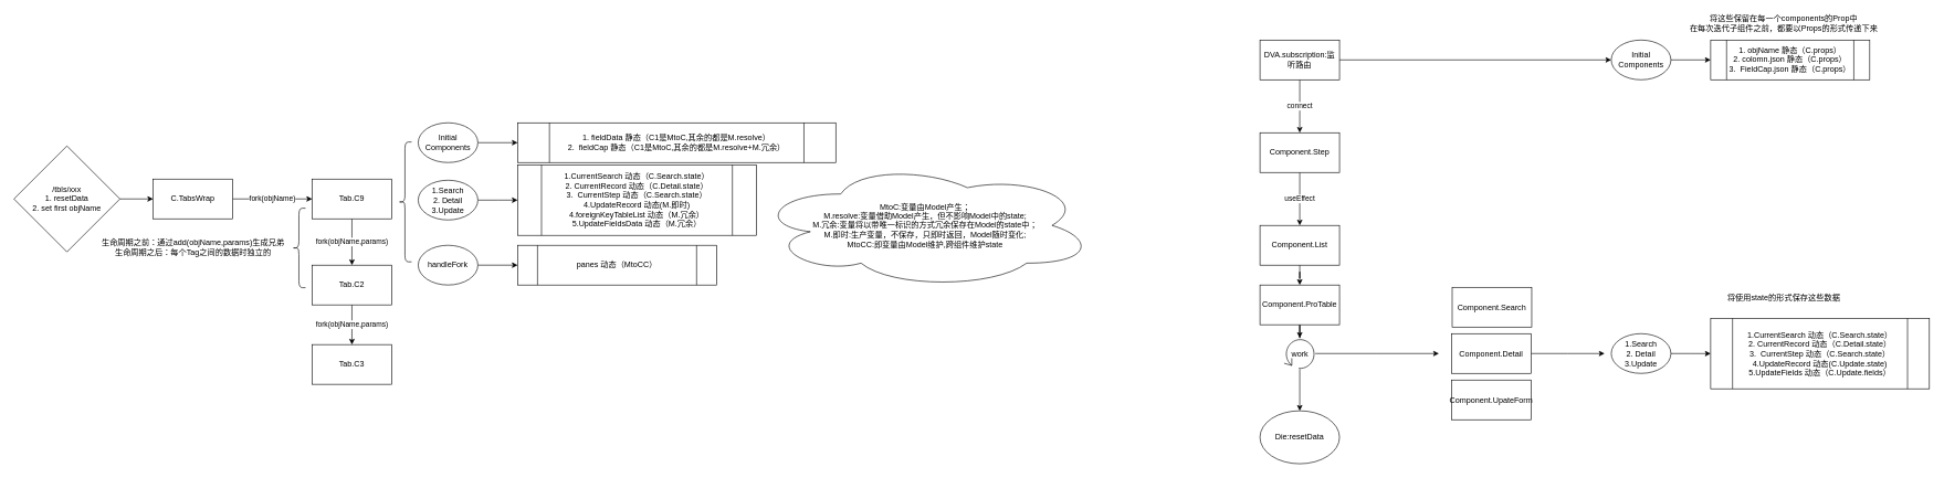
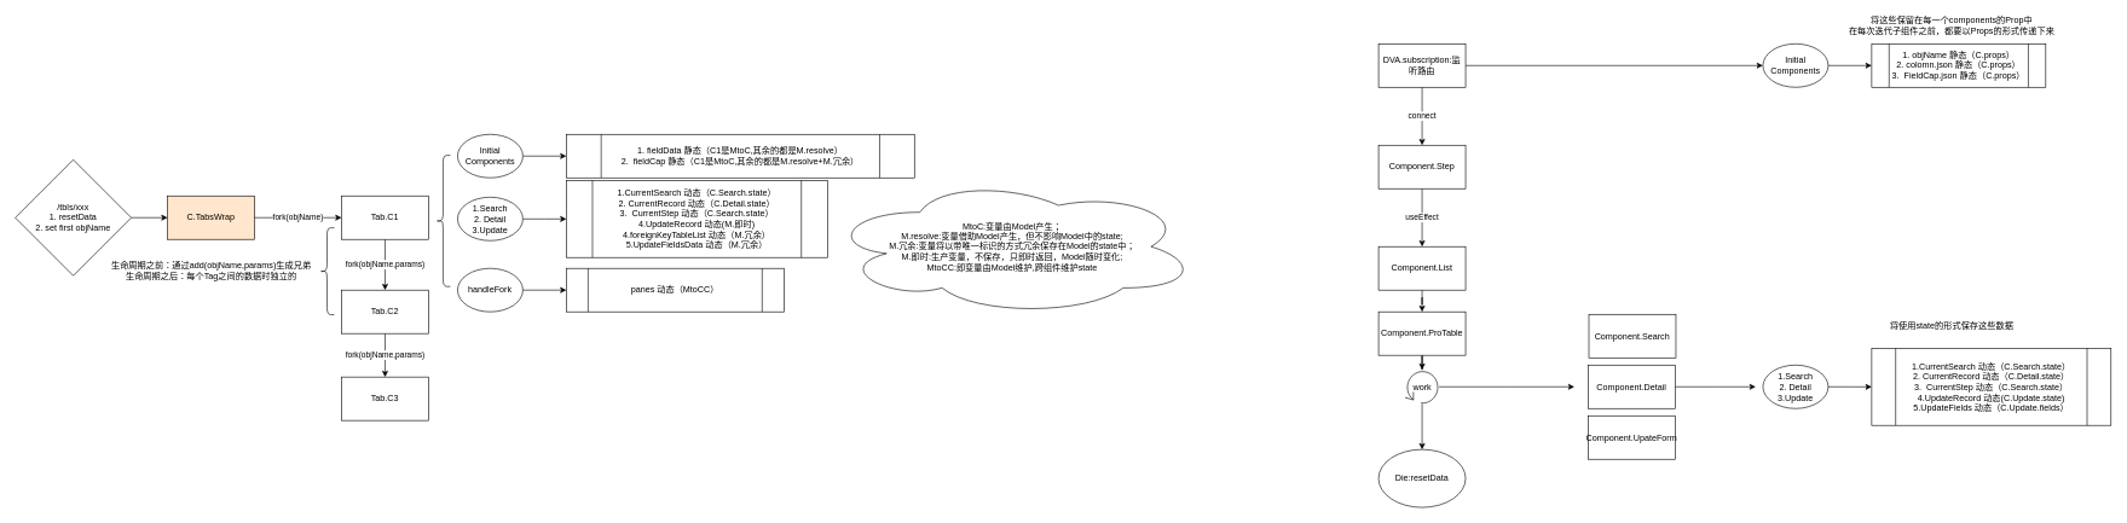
  <mxCell id="0" />
  <mxCell id="1" parent="0" />
  <mxCell id="2" value="1. objName 静态（C.props）&lt;br&gt;2. colomn.json 静态（C.props）&lt;br&gt;3.&amp;nbsp; FieldCap.json 静态（C.props）" style="shape=process;whiteSpace=wrap;html=1;backgroundOutline=1;" parent="1" vertex="1"><mxGeometry x="2580" y="60" width="240" height="60" as="geometry" /></mxCell>
  <mxCell id="3" style="edgeStyle=orthogonalEdgeStyle;rounded=0;orthogonalLoop=1;jettySize=auto;html=1;entryX=0;entryY=0.5;entryDx=0;entryDy=0;" parent="1" source="4" target="2" edge="1"><mxGeometry relative="1" as="geometry" /></mxCell>
  <mxCell id="4" value="Initial Components" style="ellipse;whiteSpace=wrap;html=1;" parent="1" vertex="1"><mxGeometry x="2430" y="60" width="90" height="60" as="geometry" /></mxCell>
  <mxCell id="5" value="connect" style="edgeStyle=orthogonalEdgeStyle;rounded=0;orthogonalLoop=1;jettySize=auto;html=1;" parent="1" source="7" target="9" edge="1"><mxGeometry relative="1" as="geometry"><Array as="points"><mxPoint x="1960" y="160" /><mxPoint x="1960" y="160" /></Array></mxGeometry></mxCell>
  <mxCell id="6" style="edgeStyle=orthogonalEdgeStyle;rounded=0;orthogonalLoop=1;jettySize=auto;html=1;entryX=0;entryY=0.5;entryDx=0;entryDy=0;" parent="1" source="7" target="4" edge="1"><mxGeometry relative="1" as="geometry" /></mxCell>
  <mxCell id="7" value="DVA.subscription:监听路由" style="rounded=0;whiteSpace=wrap;html=1;" parent="1" vertex="1"><mxGeometry x="1900" y="60" width="120" height="60" as="geometry" /></mxCell>
  <mxCell id="8" value="useEffect" style="edgeStyle=orthogonalEdgeStyle;rounded=0;orthogonalLoop=1;jettySize=auto;html=1;" parent="1" source="9" target="11" edge="1"><mxGeometry relative="1" as="geometry" /></mxCell>
  <mxCell id="9" value="Component.Step" style="rounded=0;whiteSpace=wrap;html=1;" parent="1" vertex="1"><mxGeometry x="1900" y="200" width="120" height="60" as="geometry" /></mxCell>
  <mxCell id="10" value="" style="edgeStyle=orthogonalEdgeStyle;rounded=0;orthogonalLoop=1;jettySize=auto;html=1;" parent="1" source="11" target="13" edge="1"><mxGeometry relative="1" as="geometry" /></mxCell>
  <mxCell id="11" value="Component.List" style="rounded=0;whiteSpace=wrap;html=1;" parent="1" vertex="1"><mxGeometry x="1900" y="340" width="120" height="60" as="geometry" /></mxCell>
  <mxCell id="12" value="" style="edgeStyle=orthogonalEdgeStyle;rounded=0;orthogonalLoop=1;jettySize=auto;html=1;" parent="1" source="13" target="17" edge="1"><mxGeometry relative="1" as="geometry" /></mxCell>
  <mxCell id="13" value="Component.ProTable" style="rounded=0;whiteSpace=wrap;html=1;" parent="1" vertex="1"><mxGeometry x="1900" y="430" width="120" height="60" as="geometry" /></mxCell>
  <mxCell id="14" value="Component.Search" style="rounded=0;whiteSpace=wrap;html=1;" parent="1" vertex="1"><mxGeometry x="2190" y="433.5" width="120" height="60" as="geometry" /></mxCell>
  <mxCell id="15" style="edgeStyle=orthogonalEdgeStyle;rounded=0;orthogonalLoop=1;jettySize=auto;html=1;" parent="1" source="17" edge="1"><mxGeometry relative="1" as="geometry"><mxPoint x="2170" y="533.5" as="targetPoint" /></mxGeometry></mxCell>
  <mxCell id="16" style="edgeStyle=orthogonalEdgeStyle;rounded=0;orthogonalLoop=1;jettySize=auto;html=1;" parent="1" source="17" target="24" edge="1"><mxGeometry relative="1" as="geometry"><mxPoint x="1960" y="600" as="targetPoint" /></mxGeometry></mxCell>
  <mxCell id="17" value="work" style="shape=mxgraph.bpmn.loop;html=1;outlineConnect=0;" parent="1" vertex="1"><mxGeometry x="1936.5" y="510" width="47" height="47" as="geometry" /></mxCell>
  <mxCell id="18" value="" style="edgeStyle=orthogonalEdgeStyle;rounded=0;orthogonalLoop=1;jettySize=auto;html=1;" parent="1" source="19" target="20" edge="1"><mxGeometry relative="1" as="geometry" /></mxCell>
  <mxCell id="19" value="1.Search&lt;br&gt;2. Detail&lt;br&gt;3.Update" style="ellipse;whiteSpace=wrap;html=1;" parent="1" vertex="1"><mxGeometry x="2430" y="503.5" width="90" height="60" as="geometry" /></mxCell>
  <mxCell id="20" value="1.CurrentSearch 动态（C.Search.state）&lt;br&gt;2. CurrentRecord 动态（C.Detail.state）&lt;br&gt;3.&amp;nbsp; CurrentStep 动态（C.Search.state）&lt;br&gt;4.UpdateRecord 动态(C.Update.state)&lt;br&gt;5.UpdateFields 动态（C.Update.fields）" style="shape=process;whiteSpace=wrap;html=1;backgroundOutline=1;" parent="1" vertex="1"><mxGeometry x="2580" y="480.25" width="330" height="106.5" as="geometry" /></mxCell>
  <mxCell id="21" style="edgeStyle=orthogonalEdgeStyle;rounded=0;orthogonalLoop=1;jettySize=auto;html=1;" parent="1" source="22" edge="1"><mxGeometry relative="1" as="geometry"><mxPoint x="2420" y="533.5" as="targetPoint" /></mxGeometry></mxCell>
  <mxCell id="22" value="&lt;span&gt;Component.Detail&lt;/span&gt;" style="whiteSpace=wrap;html=1;" parent="1" vertex="1"><mxGeometry x="2189" y="503.5" width="120" height="60" as="geometry" /></mxCell>
  <mxCell id="23" value="Component.UpateForm" style="whiteSpace=wrap;html=1;" parent="1" vertex="1"><mxGeometry x="2189" y="573.5" width="120" height="60" as="geometry" /></mxCell>
  <mxCell id="24" value="Die:resetData" style="ellipse;whiteSpace=wrap;html=1;" parent="1" vertex="1"><mxGeometry x="1900" y="620" width="120" height="80" as="geometry" /></mxCell>
  <mxCell id="25" value="将这些保留在每一个components的Prop中&lt;br&gt;在每次迭代子组件之前，都要以Props的形式传递下来" style="text;html=1;align=center;verticalAlign=middle;resizable=0;points=[];autosize=1;" parent="1" vertex="1"><mxGeometry x="2540" y="20" width="300" height="30" as="geometry" /></mxCell>
  <mxCell id="26" value="将使用state的形式保存这些数据" style="text;html=1;align=center;verticalAlign=middle;resizable=0;points=[];autosize=1;" parent="1" vertex="1"><mxGeometry x="2595" y="440" width="190" height="20" as="geometry" /></mxCell>
  <mxCell id="27" value="" style="edgeStyle=orthogonalEdgeStyle;rounded=0;orthogonalLoop=1;jettySize=auto;html=1;" edge="1" parent="1" source="28" target="30"><mxGeometry relative="1" as="geometry" /></mxCell>
  <mxCell id="28" value="/tbls/xxx&lt;br&gt;1. resetData&lt;br&gt;2. set first objName" style="rhombus;whiteSpace=wrap;html=1;" vertex="1" parent="1"><mxGeometry x="20" y="220" width="160" height="160" as="geometry" /></mxCell>
  <mxCell id="29" value="fork(objName)" style="edgeStyle=orthogonalEdgeStyle;rounded=0;orthogonalLoop=1;jettySize=auto;html=1;entryX=0;entryY=0.5;entryDx=0;entryDy=0;" edge="1" parent="1" source="30" target="32"><mxGeometry relative="1" as="geometry" /></mxCell>
- <mxCell id="30" value="C.TabsWrap" style="rounded=0;whiteSpace=wrap;html=1;" vertex="1" parent="1"><mxGeometry x="230" y="270" width="120" height="60" as="geometry" /></mxCell>
+ <mxCell id="30" value="C.TabsWrap" style="rounded=0;whiteSpace=wrap;html=1;fillColor=#ffe6cc;" vertex="1" parent="1"><mxGeometry x="230" y="270" width="120" height="60" as="geometry" /></mxCell>
  <mxCell id="31" value="fork(objName,params)" style="edgeStyle=orthogonalEdgeStyle;rounded=0;orthogonalLoop=1;jettySize=auto;html=1;" edge="1" parent="1" source="32" target="34"><mxGeometry relative="1" as="geometry" /></mxCell>
- <mxCell id="32" value="Tab.C9" style="whiteSpace=wrap;html=1;" vertex="1" parent="1"><mxGeometry x="470" y="270" width="120" height="60" as="geometry" /></mxCell>
+ <mxCell id="32" value="Tab.C1" style="whiteSpace=wrap;html=1;" vertex="1" parent="1"><mxGeometry x="470" y="270" width="120" height="60" as="geometry" /></mxCell>
  <mxCell id="33" value="fork(objName,params)" style="edgeStyle=orthogonalEdgeStyle;rounded=0;orthogonalLoop=1;jettySize=auto;html=1;" edge="1" parent="1" source="34" target="35"><mxGeometry relative="1" as="geometry" /></mxCell>
  <mxCell id="34" value="Tab.C2" style="whiteSpace=wrap;html=1;" vertex="1" parent="1"><mxGeometry x="470" y="400" width="120" height="60" as="geometry" /></mxCell>
  <mxCell id="35" value="Tab.C3" style="whiteSpace=wrap;html=1;" vertex="1" parent="1"><mxGeometry x="470" y="520" width="120" height="60" as="geometry" /></mxCell>
  <mxCell id="36" value="" style="shape=curlyBracket;whiteSpace=wrap;html=1;rounded=1;" vertex="1" parent="1"><mxGeometry x="440" y="314" width="20" height="120" as="geometry" /></mxCell>
  <mxCell id="37" value="生命周期之前：通过add(objName,params)生成兄弟&lt;br&gt;生命周期之后：每个Tag之间的数据时独立的" style="text;html=1;align=center;verticalAlign=middle;resizable=0;points=[];autosize=1;" vertex="1" parent="1"><mxGeometry x="145" y="359" width="290" height="30" as="geometry" /></mxCell>
  <mxCell id="38" value="" style="shape=curlyBracket;whiteSpace=wrap;html=1;rounded=1;" vertex="1" parent="1"><mxGeometry x="600" y="214" width="20" height="181" as="geometry" /></mxCell>
  <mxCell id="39" value="1. fieldData 静态（C1是MtoC,其余的都是M.resolve）&lt;br&gt;2.&amp;nbsp; fieldCap 静态（C1是MtoC,其余的都是M.resolve+M.冗余）" style="shape=process;whiteSpace=wrap;html=1;backgroundOutline=1;" vertex="1" parent="1"><mxGeometry x="780" y="185" width="480" height="60" as="geometry" /></mxCell>
  <mxCell id="40" style="edgeStyle=orthogonalEdgeStyle;rounded=0;orthogonalLoop=1;jettySize=auto;html=1;entryX=0;entryY=0.5;entryDx=0;entryDy=0;" edge="1" source="41" target="39" parent="1"><mxGeometry relative="1" as="geometry" /></mxCell>
  <mxCell id="41" value="Initial Components" style="ellipse;whiteSpace=wrap;html=1;" vertex="1" parent="1"><mxGeometry x="630" y="185" width="90" height="60" as="geometry" /></mxCell>
  <mxCell id="42" value="" style="edgeStyle=orthogonalEdgeStyle;rounded=0;orthogonalLoop=1;jettySize=auto;html=1;" edge="1" source="43" target="44" parent="1"><mxGeometry relative="1" as="geometry" /></mxCell>
  <mxCell id="43" value="1.Search&lt;br&gt;2. Detail&lt;br&gt;3.Update" style="ellipse;whiteSpace=wrap;html=1;" vertex="1" parent="1"><mxGeometry x="630" y="271.75" width="90" height="60" as="geometry" /></mxCell>
  <mxCell id="44" value="1.CurrentSearch 动态（C.Search.state）&lt;br&gt;2. CurrentRecord 动态（C.Detail.state）&lt;br&gt;3.&amp;nbsp; CurrentStep 动态（C.Search.state）&lt;br&gt;4.UpdateRecord 动态(M.即时)&lt;br&gt;4.foreignKeyTableList 动态（M.冗余）&lt;br&gt;5.UpdateFieldsData 动态（M.冗余）" style="shape=process;whiteSpace=wrap;html=1;backgroundOutline=1;" vertex="1" parent="1"><mxGeometry x="780" y="248.5" width="360" height="106.5" as="geometry" /></mxCell>
  <mxCell id="45" value="" style="edgeStyle=orthogonalEdgeStyle;rounded=0;orthogonalLoop=1;jettySize=auto;html=1;" edge="1" parent="1" source="46" target="47"><mxGeometry relative="1" as="geometry" /></mxCell>
  <mxCell id="46" value="handleFork" style="ellipse;whiteSpace=wrap;html=1;" vertex="1" parent="1"><mxGeometry x="630" y="370" width="90" height="60" as="geometry" /></mxCell>
  <mxCell id="47" value="panes 动态（MtoCC）" style="shape=process;whiteSpace=wrap;html=1;backgroundOutline=1;" vertex="1" parent="1"><mxGeometry x="780" y="370" width="300" height="60" as="geometry" /></mxCell>
  <mxCell id="48" value="MtoC:变量由Model产生；&lt;br&gt;M.resolve:变量借助Model产生，但不影响Model中的state;&lt;br&gt;M.冗余:变量将以带唯一标识的方式冗余保存在Model的state中；&lt;br&gt;M.即时:生产变量，不保存，只即时返回，Model随时变化;&lt;br&gt;MtoCC:即变量由Model维护,跨组件维护state" style="ellipse;shape=cloud;whiteSpace=wrap;html=1;" vertex="1" parent="1"><mxGeometry x="1140" y="245" width="510" height="190" as="geometry" /></mxCell>
